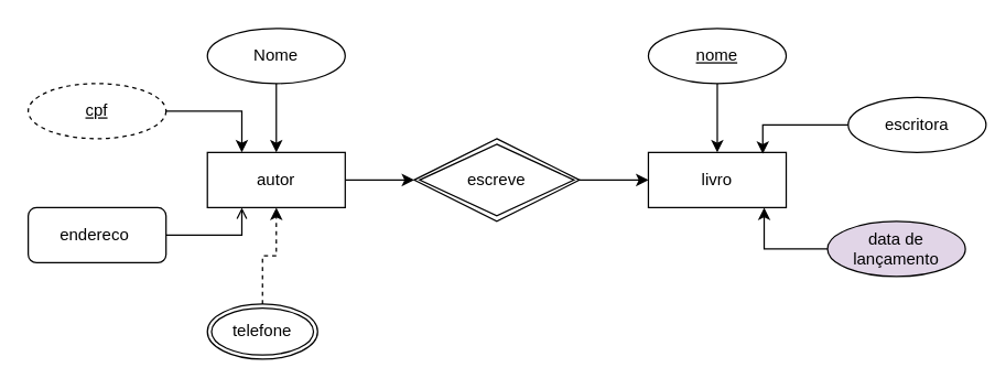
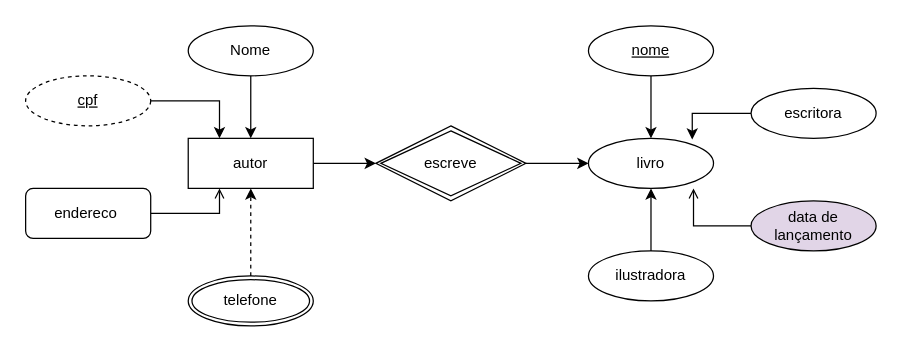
  <mxCell id="0" />
  <mxCell id="1" parent="0" />
- <mxCell id="2" value="livro" style="whiteSpace=wrap;html=1;align=center;" vertex="1" parent="1"><mxGeometry x="470" y="110" width="100" height="40" as="geometry" /></mxCell>
+ <mxCell id="2" value="livro" style="ellipse;whiteSpace=wrap;html=1;align=center;" vertex="1" parent="1"><mxGeometry x="470" y="110" width="100" height="40" as="geometry" /></mxCell>
  <mxCell id="3" style="edgeStyle=orthogonalEdgeStyle;rounded=0;orthogonalLoop=1;jettySize=auto;html=1;entryX=0;entryY=0.5;entryDx=0;entryDy=0;" edge="1" parent="1" source="4" target="19"><mxGeometry relative="1" as="geometry" /></mxCell>
  <mxCell id="4" value="autor" style="whiteSpace=wrap;html=1;align=center;" vertex="1" parent="1"><mxGeometry x="150" y="110" width="100" height="40" as="geometry" /></mxCell>
- <mxCell id="5" value="escritora" style="ellipse;whiteSpace=wrap;html=1;align=center;" vertex="1" parent="1"><mxGeometry x="615" y="70" width="100" height="40" as="geometry" /></mxCell>
+ <mxCell id="5" value="escritora" style="ellipse;whiteSpace=wrap;html=1;align=center;" vertex="1" parent="1"><mxGeometry x="600" y="70" width="100" height="40" as="geometry" /></mxCell>
  <mxCell id="6" style="edgeStyle=orthogonalEdgeStyle;rounded=0;orthogonalLoop=1;jettySize=auto;html=1;" edge="1" parent="1" source="7" target="2"><mxGeometry relative="1" as="geometry" /></mxCell>
  <mxCell id="7" value="&lt;u&gt;nome&lt;/u&gt;" style="ellipse;whiteSpace=wrap;html=1;align=center;" vertex="1" parent="1"><mxGeometry x="470" y="20" width="100" height="40" as="geometry" /></mxCell>
+ <mxCell id="8" style="edgeStyle=orthogonalEdgeStyle;rounded=0;orthogonalLoop=1;jettySize=auto;html=1;" edge="1" parent="1" source="9" target="2"><mxGeometry relative="1" as="geometry" /></mxCell>
+ <mxCell id="9" value="ilustradora" style="ellipse;whiteSpace=wrap;html=1;align=center;" vertex="1" parent="1"><mxGeometry x="470" y="200" width="100" height="40" as="geometry" /></mxCell>
  <mxCell id="10" style="edgeStyle=orthogonalEdgeStyle;rounded=0;orthogonalLoop=1;jettySize=auto;html=1;entryX=0.25;entryY=1;entryDx=0;entryDy=0;endArrow=open;" edge="1" parent="1" source="11" target="4"><mxGeometry relative="1" as="geometry" /></mxCell>
  <mxCell id="11" value="endereco&amp;nbsp;" style="whiteSpace=wrap;html=1;align=center;rounded=1;" vertex="1" parent="1"><mxGeometry x="20" y="150" width="100" height="40" as="geometry" /></mxCell>
  <mxCell id="12" style="edgeStyle=orthogonalEdgeStyle;rounded=0;orthogonalLoop=1;jettySize=auto;html=1;entryX=0.25;entryY=0;entryDx=0;entryDy=0;" edge="1" parent="1" source="13" target="4"><mxGeometry relative="1" as="geometry" /></mxCell>
  <mxCell id="13" value="&lt;u&gt;cpf&lt;/u&gt;" style="ellipse;whiteSpace=wrap;html=1;align=center;dashed=1;" vertex="1" parent="1"><mxGeometry x="20" y="60" width="100" height="40" as="geometry" /></mxCell>
  <mxCell id="14" style="edgeStyle=orthogonalEdgeStyle;rounded=0;orthogonalLoop=1;jettySize=auto;html=1;entryX=0.5;entryY=0;entryDx=0;entryDy=0;" edge="1" parent="1" source="15" target="4"><mxGeometry relative="1" as="geometry" /></mxCell>
  <mxCell id="15" value="Nome" style="ellipse;whiteSpace=wrap;html=1;align=center;" vertex="1" parent="1"><mxGeometry x="150" y="20" width="100" height="40" as="geometry" /></mxCell>
  <mxCell id="16" style="edgeStyle=orthogonalEdgeStyle;rounded=0;orthogonalLoop=1;jettySize=auto;html=1;entryX=0.5;entryY=1;entryDx=0;entryDy=0;dashed=1;" edge="1" parent="1" source="17" target="4"><mxGeometry relative="1" as="geometry" /></mxCell>
- <mxCell id="17" value="telefone" style="ellipse;shape=doubleEllipse;margin=3;whiteSpace=wrap;html=1;align=center;" vertex="1" parent="1"><mxGeometry x="150" y="220" width="80" height="40" as="geometry" /></mxCell>
+ <mxCell id="17" value="telefone" style="ellipse;shape=doubleEllipse;margin=3;whiteSpace=wrap;html=1;align=center;" vertex="1" parent="1"><mxGeometry x="150" y="220" width="100" height="40" as="geometry" /></mxCell>
  <mxCell id="18" style="edgeStyle=orthogonalEdgeStyle;rounded=0;orthogonalLoop=1;jettySize=auto;html=1;exitX=1;exitY=0.5;exitDx=0;exitDy=0;entryX=0;entryY=0.5;entryDx=0;entryDy=0;" edge="1" parent="1" source="19" target="2"><mxGeometry relative="1" as="geometry" /></mxCell>
  <mxCell id="19" value="escreve" style="shape=rhombus;double=1;perimeter=rhombusPerimeter;whiteSpace=wrap;html=1;align=center;" vertex="1" parent="1"><mxGeometry x="300" y="100" width="120" height="60" as="geometry" /></mxCell>
  <mxCell id="20" value="data de lançamento" style="ellipse;whiteSpace=wrap;html=1;align=center;fillColor=#e1d5e7;" vertex="1" parent="1"><mxGeometry x="600" y="160" width="100" height="40" as="geometry" /></mxCell>
- <mxCell id="21" style="edgeStyle=orthogonalEdgeStyle;rounded=0;orthogonalLoop=1;jettySize=auto;html=1;entryX=0.84;entryY=1;entryDx=0;entryDy=0;entryPerimeter=0;" edge="1" parent="1" source="20" target="2"><mxGeometry relative="1" as="geometry" /></mxCell>
+ <mxCell id="21" style="edgeStyle=orthogonalEdgeStyle;rounded=0;orthogonalLoop=1;jettySize=auto;html=1;entryX=0.84;entryY=1;entryDx=0;entryDy=0;entryPerimeter=0;endArrow=open;" edge="1" parent="1" source="20" target="2"><mxGeometry relative="1" as="geometry" /></mxCell>
  <mxCell id="22" style="edgeStyle=orthogonalEdgeStyle;rounded=0;orthogonalLoop=1;jettySize=auto;html=1;entryX=0.83;entryY=0.025;entryDx=0;entryDy=0;entryPerimeter=0;" edge="1" parent="1" source="5" target="2"><mxGeometry relative="1" as="geometry" /></mxCell>
